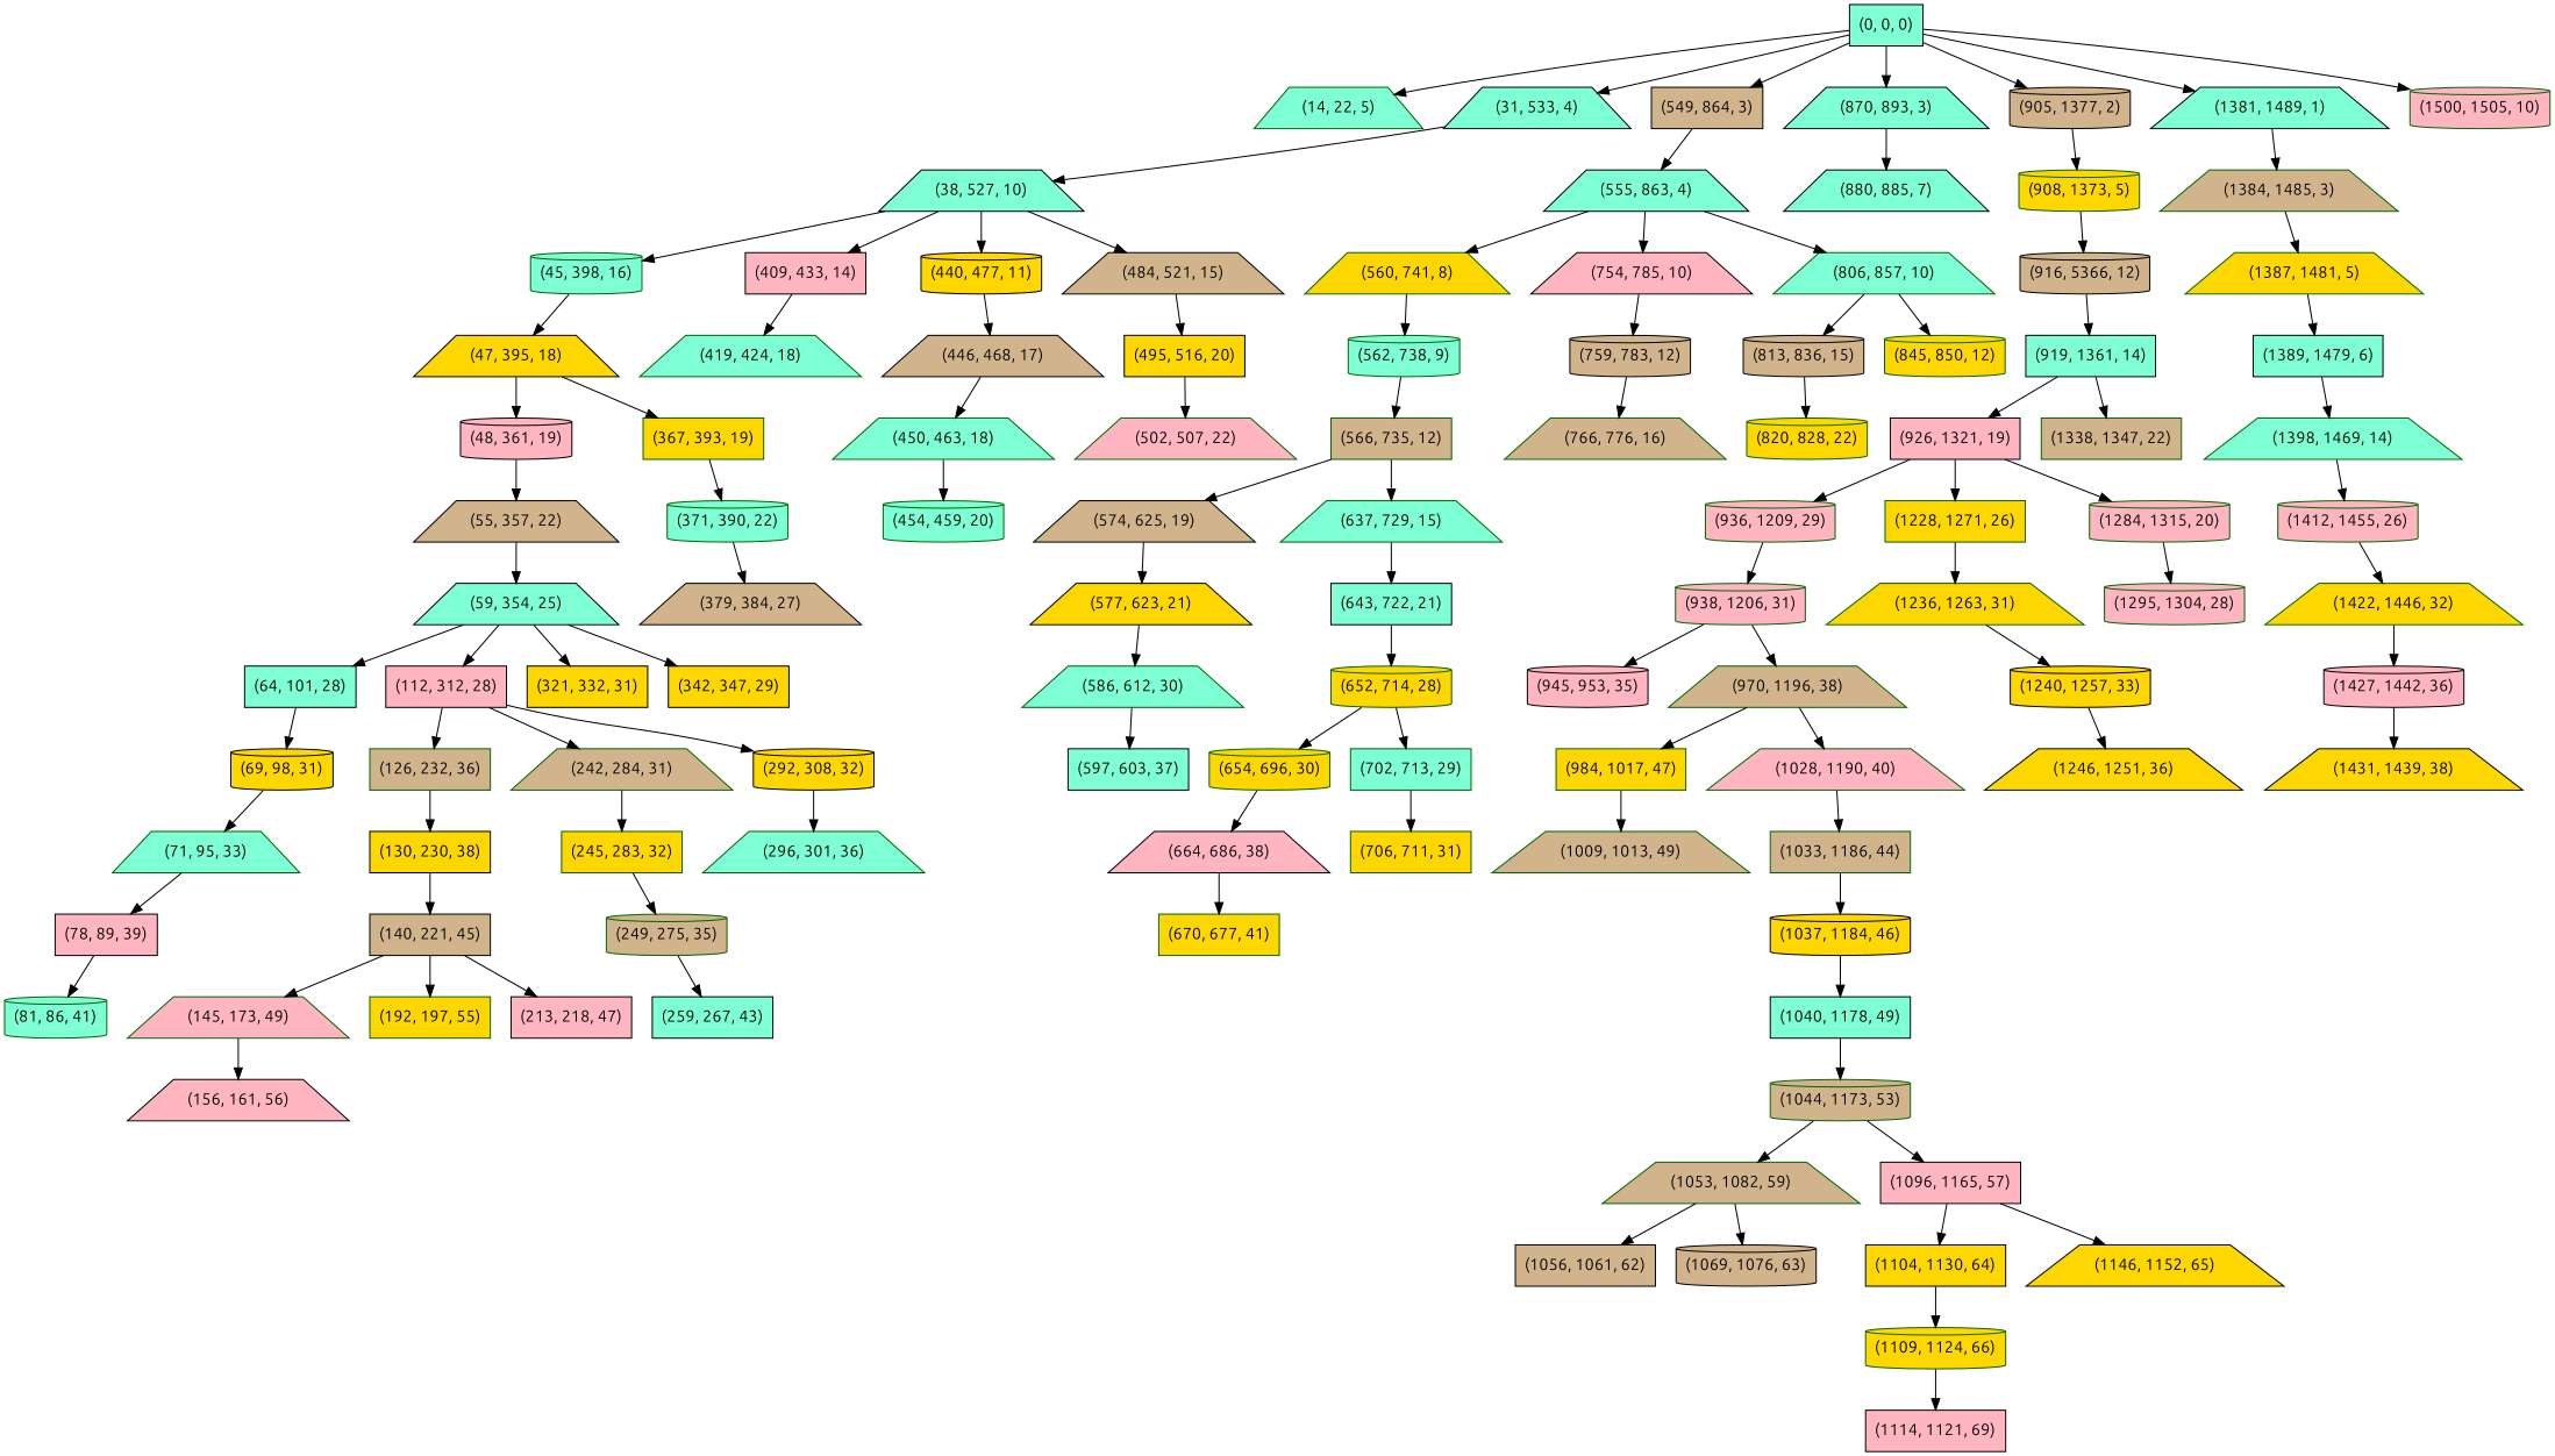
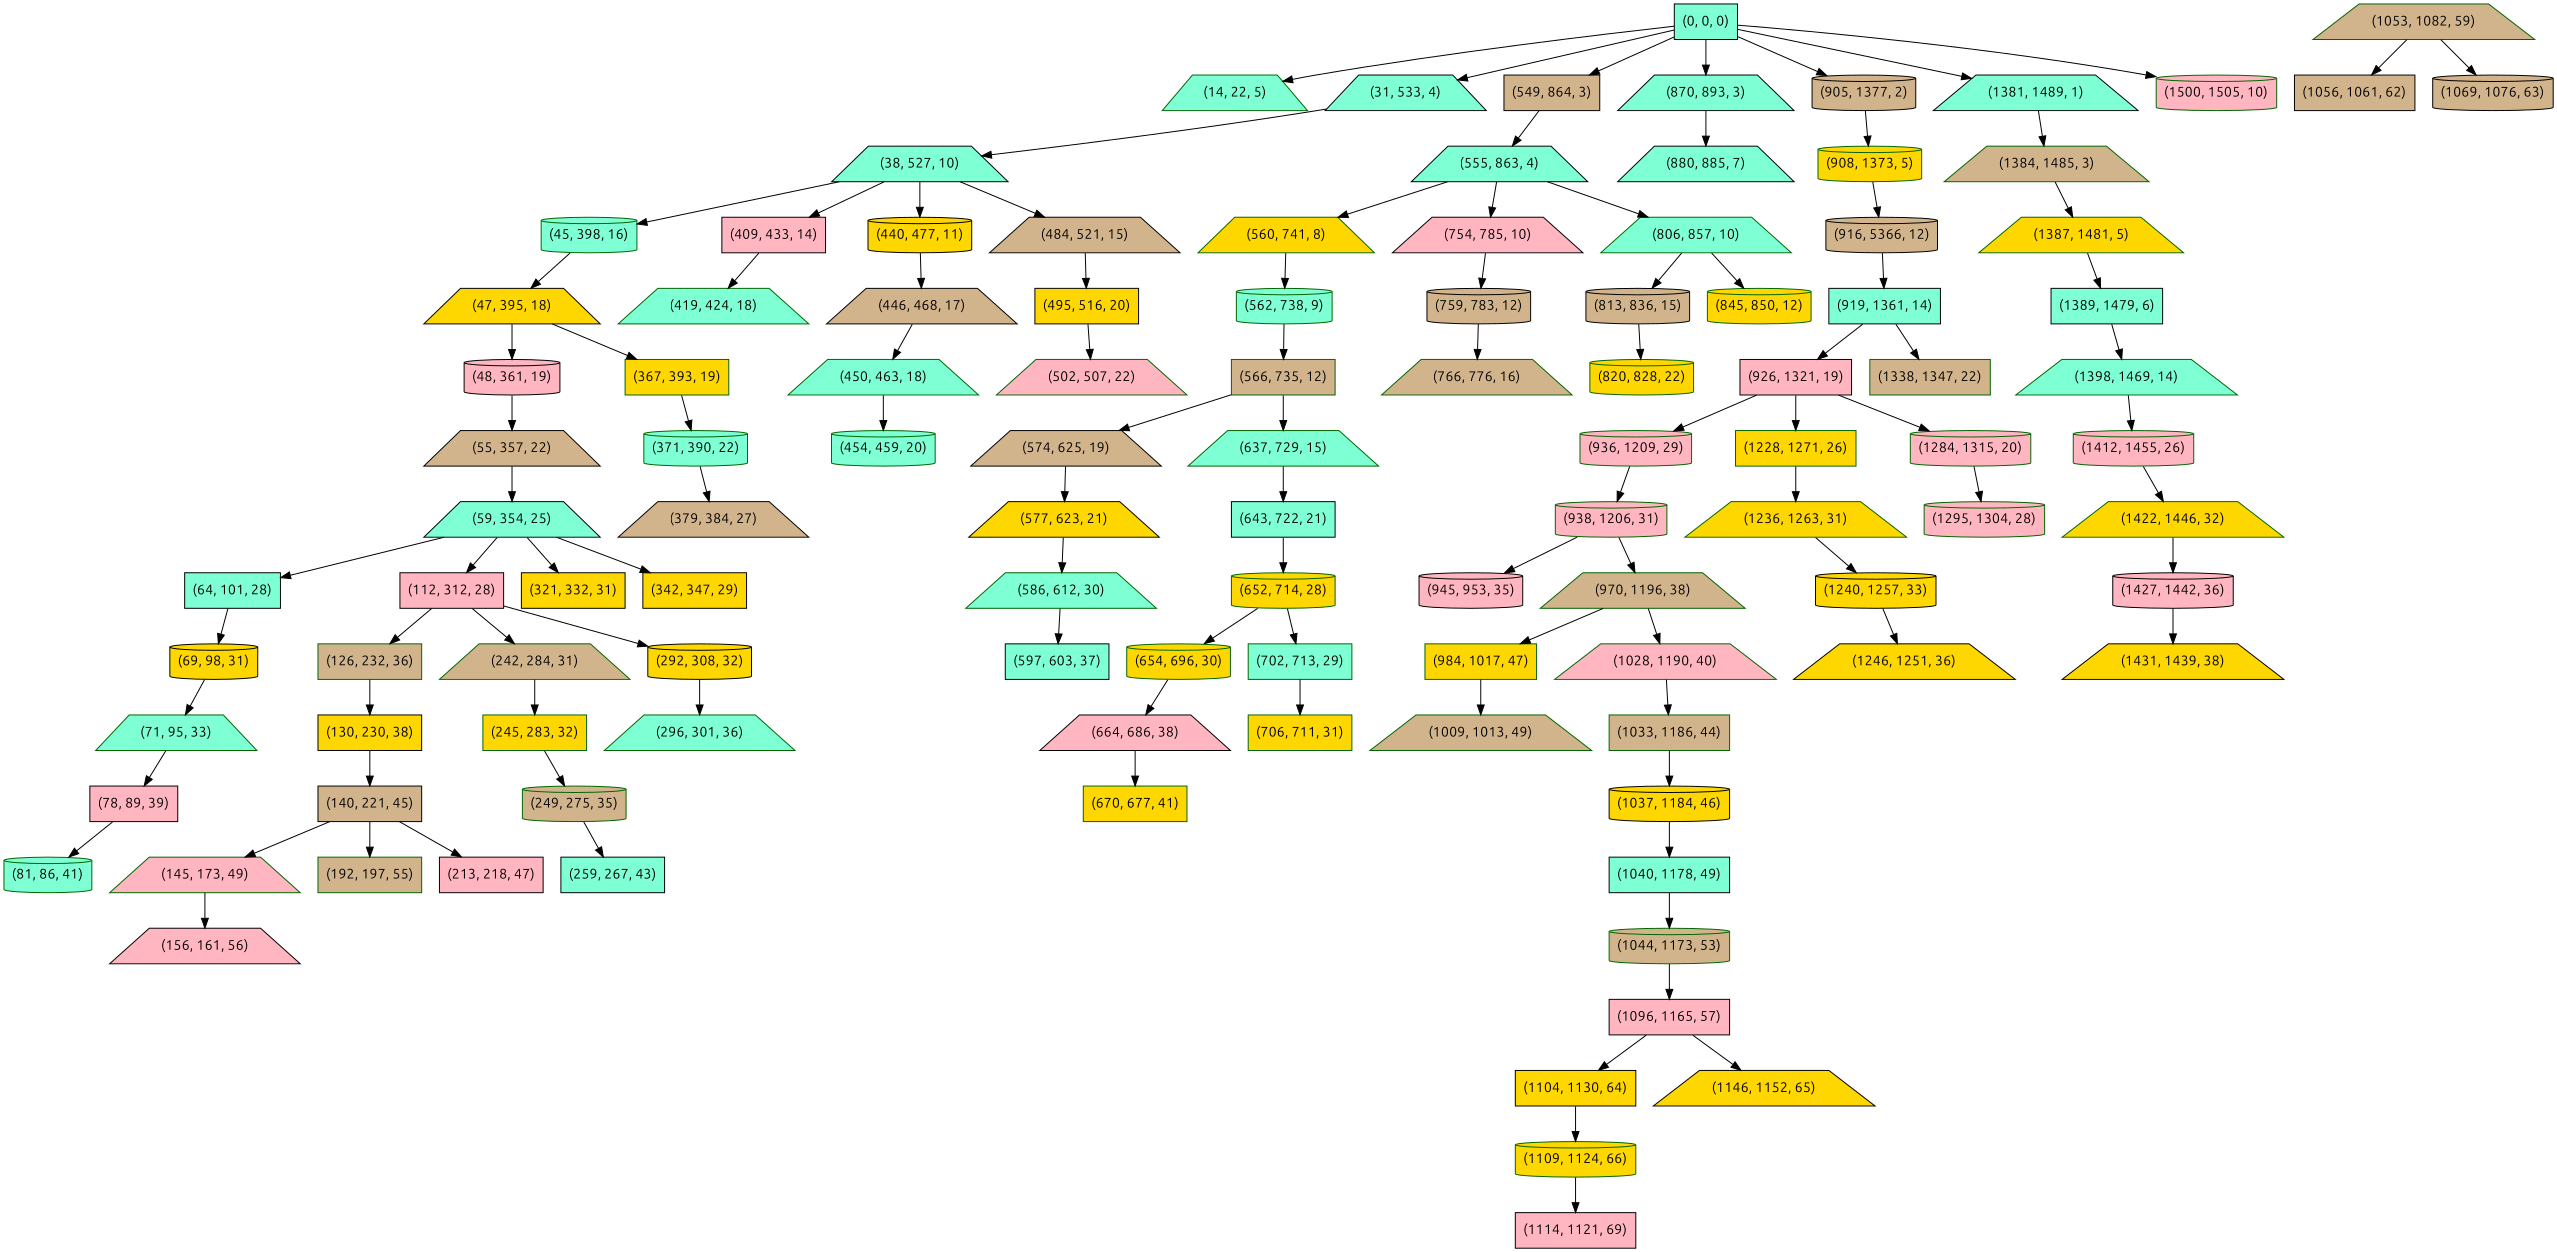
  digraph {
    fontname=Ubuntu
    node [color=black fillcolor=gold fontname=Ubuntu shape=trapezium style=filled]
    edge [fontname=Ubuntu]
    "(0, 0, 0)" [fillcolor=aquamarine shape=box]
    "(14, 22, 5)" [color=darkgreen fillcolor=aquamarine]
    "(31, 533, 4)" [fillcolor=aquamarine]
    "(549, 864, 3)" [fillcolor=tan shape=box]
    "(870, 893, 3)" [fillcolor=aquamarine]
    "(905, 1377, 2)" [fillcolor=tan shape=cylinder]
    "(1381, 1489, 1)" [fillcolor=aquamarine]
    "(1500, 1505, 10)" [color=darkgreen fillcolor=lightpink shape=cylinder]
    "(38, 527, 10)" [fillcolor=aquamarine]
    "(555, 863, 4)" [fillcolor=aquamarine]
    "(880, 885, 7)" [fillcolor=aquamarine]
    "(908, 1373, 5)" [color=darkgreen shape=cylinder]
    "(1384, 1485, 3)" [color=darkgreen fillcolor=tan]
    "(45, 398, 16)" [color=darkgreen fillcolor=aquamarine shape=cylinder]
    "(409, 433, 14)" [fillcolor=lightpink shape=box]
    "(440, 477, 11)" [shape=cylinder]
    "(484, 521, 15)" [fillcolor=tan]
    "(47, 395, 18)"
    "(419, 424, 18)" [color=darkgreen fillcolor=aquamarine]
    "(446, 468, 17)" [fillcolor=tan]
    "(495, 516, 20)" [shape=box]
    "(48, 361, 19)" [fillcolor=lightpink shape=cylinder]
    "(367, 393, 19)" [color=darkgreen shape=box]
    "(55, 357, 22)" [fillcolor=tan]
    "(371, 390, 22)" [color=darkgreen fillcolor=aquamarine shape=cylinder]
    "(59, 354, 25)" [fillcolor=aquamarine]
    "(64, 101, 28)" [fillcolor=aquamarine shape=box]
    "(112, 312, 28)" [fillcolor=lightpink shape=box]
    "(321, 332, 31)" [shape=box]
    "(342, 347, 29)" [shape=box]
    "(69, 98, 31)" [shape=cylinder]
    "(126, 232, 36)" [color=darkgreen fillcolor=tan shape=box]
    "(242, 284, 31)" [color=darkgreen fillcolor=tan]
    "(292, 308, 32)" [shape=cylinder]
    "(71, 95, 33)" [color=darkgreen fillcolor=aquamarine]
    "(78, 89, 39)" [fillcolor=lightpink shape=box]
    "(81, 86, 41)" [color=darkgreen fillcolor=aquamarine shape=cylinder]
    "(130, 230, 38)" [shape=box]
    "(245, 283, 32)" [color=darkgreen shape=box]
    "(296, 301, 36)" [color=darkgreen fillcolor=aquamarine]
    "(140, 221, 45)" [fillcolor=tan shape=box]
    "(145, 173, 49)" [color=darkgreen fillcolor=lightpink]
-   "(192, 197, 55)" [color=darkgreen shape=box]
+   "(192, 197, 55)" [color=darkgreen fillcolor=tan shape=box]
    "(213, 218, 47)" [fillcolor=lightpink shape=box]
    "(156, 161, 56)" [fillcolor=lightpink]
    "(249, 275, 35)" [color=darkgreen fillcolor=tan shape=cylinder]
    "(259, 267, 43)" [fillcolor=aquamarine shape=box]
    "(379, 384, 27)" [fillcolor=tan]
    "(450, 463, 18)" [color=darkgreen fillcolor=aquamarine]
    "(454, 459, 20)" [color=darkgreen fillcolor=aquamarine shape=cylinder]
    "(502, 507, 22)" [color=darkgreen fillcolor=lightpink]
    "(560, 741, 8)" [color=darkgreen]
    "(754, 785, 10)" [fillcolor=lightpink]
    "(806, 857, 10)" [color=darkgreen fillcolor=aquamarine]
    "(562, 738, 9)" [color=darkgreen fillcolor=aquamarine shape=cylinder]
    "(759, 783, 12)" [fillcolor=tan shape=cylinder]
    "(813, 836, 15)" [fillcolor=tan shape=cylinder]
    "(845, 850, 12)" [color=darkgreen shape=cylinder]
    "(566, 735, 12)" [color=darkgreen fillcolor=tan shape=box]
    "(574, 625, 19)" [fillcolor=tan]
    "(637, 729, 15)" [color=darkgreen fillcolor=aquamarine]
    "(577, 623, 21)"
    "(643, 722, 21)" [fillcolor=aquamarine shape=box]
    "(586, 612, 30)" [color=darkgreen fillcolor=aquamarine]
    "(597, 603, 37)" [fillcolor=aquamarine shape=box]
    "(652, 714, 28)" [color=darkgreen shape=cylinder]
    "(654, 696, 30)" [color=darkgreen shape=cylinder]
    "(702, 713, 29)" [color=darkgreen fillcolor=aquamarine shape=box]
    "(664, 686, 38)" [fillcolor=lightpink]
    "(706, 711, 31)" [color=darkgreen shape=box]
    "(670, 677, 41)" [color=darkgreen shape=box]
    "(766, 776, 16)" [color=darkgreen fillcolor=tan]
    "(820, 828, 22)" [color=darkgreen shape=cylinder]
    n74 [fillcolor=tan label="(916, 5366, 12)" shape=cylinder]
    "(919, 1361, 14)" [fillcolor=aquamarine shape=box]
    "(926, 1321, 19)" [fillcolor=lightpink shape=box]
    "(1338, 1347, 22)" [color=darkgreen fillcolor=tan shape=box]
    "(936, 1209, 29)" [color=darkgreen fillcolor=lightpink shape=cylinder]
    "(1228, 1271, 26)" [color=darkgreen shape=box]
    "(1284, 1315, 20)" [color=darkgreen fillcolor=lightpink shape=cylinder]
    "(938, 1206, 31)" [color=darkgreen fillcolor=lightpink shape=cylinder]
    "(1236, 1263, 31)" [color=darkgreen]
    "(1295, 1304, 28)" [color=darkgreen fillcolor=lightpink shape=cylinder]
    "(945, 953, 35)" [fillcolor=lightpink shape=cylinder]
    "(970, 1196, 38)" [color=darkgreen fillcolor=tan]
    "(984, 1017, 47)" [color=darkgreen shape=box]
    "(1028, 1190, 40)" [color=darkgreen fillcolor=lightpink]
    "(1009, 1013, 49)" [color=darkgreen fillcolor=tan]
    "(1033, 1186, 44)" [color=darkgreen fillcolor=tan shape=box]
    "(1037, 1184, 46)" [shape=cylinder]
    "(1040, 1178, 49)" [fillcolor=aquamarine shape=box]
    "(1044, 1173, 53)" [color=darkgreen fillcolor=tan shape=cylinder]
    "(1053, 1082, 59)" [color=darkgreen fillcolor=tan]
    "(1096, 1165, 57)" [fillcolor=lightpink shape=box]
    "(1056, 1061, 62)" [fillcolor=tan shape=box]
    "(1069, 1076, 63)" [fillcolor=tan shape=cylinder]
    "(1104, 1130, 64)" [shape=box]
    "(1146, 1152, 65)"
    "(1109, 1124, 66)" [color=darkgreen shape=cylinder]
    "(1114, 1121, 69)" [fillcolor=lightpink shape=box]
    "(1240, 1257, 33)" [shape=cylinder]
    "(1246, 1251, 36)"
    "(1387, 1481, 5)" [color=darkgreen]
    "(1389, 1479, 6)" [fillcolor=aquamarine shape=box]
    "(1398, 1469, 14)" [color=darkgreen fillcolor=aquamarine]
    "(1412, 1455, 26)" [color=darkgreen fillcolor=lightpink shape=cylinder]
    "(1422, 1446, 32)" [color=darkgreen]
    "(1427, 1442, 36)" [fillcolor=lightpink shape=cylinder]
    "(1431, 1439, 38)"
    "(0, 0, 0)" -> "(14, 22, 5)"
    "(0, 0, 0)" -> "(31, 533, 4)"
    "(0, 0, 0)" -> "(549, 864, 3)"
    "(0, 0, 0)" -> "(870, 893, 3)"
    "(0, 0, 0)" -> "(905, 1377, 2)"
    "(0, 0, 0)" -> "(1381, 1489, 1)"
    "(0, 0, 0)" -> "(1500, 1505, 10)"
    "(31, 533, 4)" -> "(38, 527, 10)"
    "(549, 864, 3)" -> "(555, 863, 4)"
    "(870, 893, 3)" -> "(880, 885, 7)"
    "(905, 1377, 2)" -> "(908, 1373, 5)"
    "(1381, 1489, 1)" -> "(1384, 1485, 3)"
    "(38, 527, 10)" -> "(45, 398, 16)"
    "(38, 527, 10)" -> "(409, 433, 14)"
    "(38, 527, 10)" -> "(440, 477, 11)"
    "(38, 527, 10)" -> "(484, 521, 15)"
    "(555, 863, 4)" -> "(560, 741, 8)"
    "(555, 863, 4)" -> "(754, 785, 10)"
    "(555, 863, 4)" -> "(806, 857, 10)"
    "(908, 1373, 5)" -> n74
    "(1384, 1485, 3)" -> "(1387, 1481, 5)"
    "(45, 398, 16)" -> "(47, 395, 18)"
    "(409, 433, 14)" -> "(419, 424, 18)"
    "(440, 477, 11)" -> "(446, 468, 17)"
    "(484, 521, 15)" -> "(495, 516, 20)"
    "(47, 395, 18)" -> "(48, 361, 19)"
    "(47, 395, 18)" -> "(367, 393, 19)"
    "(446, 468, 17)" -> "(450, 463, 18)"
    "(495, 516, 20)" -> "(502, 507, 22)"
    "(48, 361, 19)" -> "(55, 357, 22)"
    "(367, 393, 19)" -> "(371, 390, 22)"
    "(55, 357, 22)" -> "(59, 354, 25)"
    "(371, 390, 22)" -> "(379, 384, 27)"
    "(59, 354, 25)" -> "(64, 101, 28)"
    "(59, 354, 25)" -> "(112, 312, 28)"
    "(59, 354, 25)" -> "(321, 332, 31)"
    "(59, 354, 25)" -> "(342, 347, 29)"
    "(64, 101, 28)" -> "(69, 98, 31)"
    "(112, 312, 28)" -> "(126, 232, 36)"
    "(112, 312, 28)" -> "(242, 284, 31)"
    "(112, 312, 28)" -> "(292, 308, 32)"
    "(69, 98, 31)" -> "(71, 95, 33)"
    "(126, 232, 36)" -> "(130, 230, 38)"
    "(242, 284, 31)" -> "(245, 283, 32)"
    "(292, 308, 32)" -> "(296, 301, 36)"
    "(71, 95, 33)" -> "(78, 89, 39)"
    "(78, 89, 39)" -> "(81, 86, 41)"
    "(130, 230, 38)" -> "(140, 221, 45)"
    "(245, 283, 32)" -> "(249, 275, 35)"
    "(140, 221, 45)" -> "(145, 173, 49)"
    "(140, 221, 45)" -> "(192, 197, 55)"
    "(140, 221, 45)" -> "(213, 218, 47)"
    "(145, 173, 49)" -> "(156, 161, 56)"
    "(249, 275, 35)" -> "(259, 267, 43)"
    "(450, 463, 18)" -> "(454, 459, 20)"
    "(560, 741, 8)" -> "(562, 738, 9)"
    "(754, 785, 10)" -> "(759, 783, 12)"
    "(806, 857, 10)" -> "(813, 836, 15)"
    "(806, 857, 10)" -> "(845, 850, 12)"
    "(562, 738, 9)" -> "(566, 735, 12)"
    "(759, 783, 12)" -> "(766, 776, 16)"
    "(813, 836, 15)" -> "(820, 828, 22)"
    "(566, 735, 12)" -> "(574, 625, 19)"
    "(566, 735, 12)" -> "(637, 729, 15)"
    "(574, 625, 19)" -> "(577, 623, 21)"
    "(637, 729, 15)" -> "(643, 722, 21)"
    "(577, 623, 21)" -> "(586, 612, 30)"
    "(643, 722, 21)" -> "(652, 714, 28)"
    "(586, 612, 30)" -> "(597, 603, 37)"
    "(652, 714, 28)" -> "(654, 696, 30)"
    "(652, 714, 28)" -> "(702, 713, 29)"
    "(654, 696, 30)" -> "(664, 686, 38)"
    "(702, 713, 29)" -> "(706, 711, 31)"
    "(664, 686, 38)" -> "(670, 677, 41)"
    n74 -> "(919, 1361, 14)"
    "(919, 1361, 14)" -> "(926, 1321, 19)"
    "(919, 1361, 14)" -> "(1338, 1347, 22)"
    "(926, 1321, 19)" -> "(936, 1209, 29)"
    "(926, 1321, 19)" -> "(1228, 1271, 26)"
    "(926, 1321, 19)" -> "(1284, 1315, 20)"
    "(936, 1209, 29)" -> "(938, 1206, 31)"
    "(1228, 1271, 26)" -> "(1236, 1263, 31)"
    "(1284, 1315, 20)" -> "(1295, 1304, 28)"
    "(938, 1206, 31)" -> "(945, 953, 35)"
    "(938, 1206, 31)" -> "(970, 1196, 38)"
    "(1236, 1263, 31)" -> "(1240, 1257, 33)"
    "(970, 1196, 38)" -> "(984, 1017, 47)"
    "(970, 1196, 38)" -> "(1028, 1190, 40)"
    "(984, 1017, 47)" -> "(1009, 1013, 49)"
    "(1028, 1190, 40)" -> "(1033, 1186, 44)"
    "(1033, 1186, 44)" -> "(1037, 1184, 46)"
    "(1037, 1184, 46)" -> "(1040, 1178, 49)"
    "(1040, 1178, 49)" -> "(1044, 1173, 53)"
-   "(1044, 1173, 53)" -> "(1053, 1082, 59)"
    "(1044, 1173, 53)" -> "(1096, 1165, 57)"
    "(1053, 1082, 59)" -> "(1056, 1061, 62)"
    "(1053, 1082, 59)" -> "(1069, 1076, 63)"
    "(1096, 1165, 57)" -> "(1104, 1130, 64)"
    "(1096, 1165, 57)" -> "(1146, 1152, 65)"
    "(1104, 1130, 64)" -> "(1109, 1124, 66)"
    "(1109, 1124, 66)" -> "(1114, 1121, 69)"
    "(1240, 1257, 33)" -> "(1246, 1251, 36)"
    "(1387, 1481, 5)" -> "(1389, 1479, 6)"
    "(1389, 1479, 6)" -> "(1398, 1469, 14)"
    "(1398, 1469, 14)" -> "(1412, 1455, 26)"
    "(1412, 1455, 26)" -> "(1422, 1446, 32)"
    "(1422, 1446, 32)" -> "(1427, 1442, 36)"
    "(1427, 1442, 36)" -> "(1431, 1439, 38)"
  }
